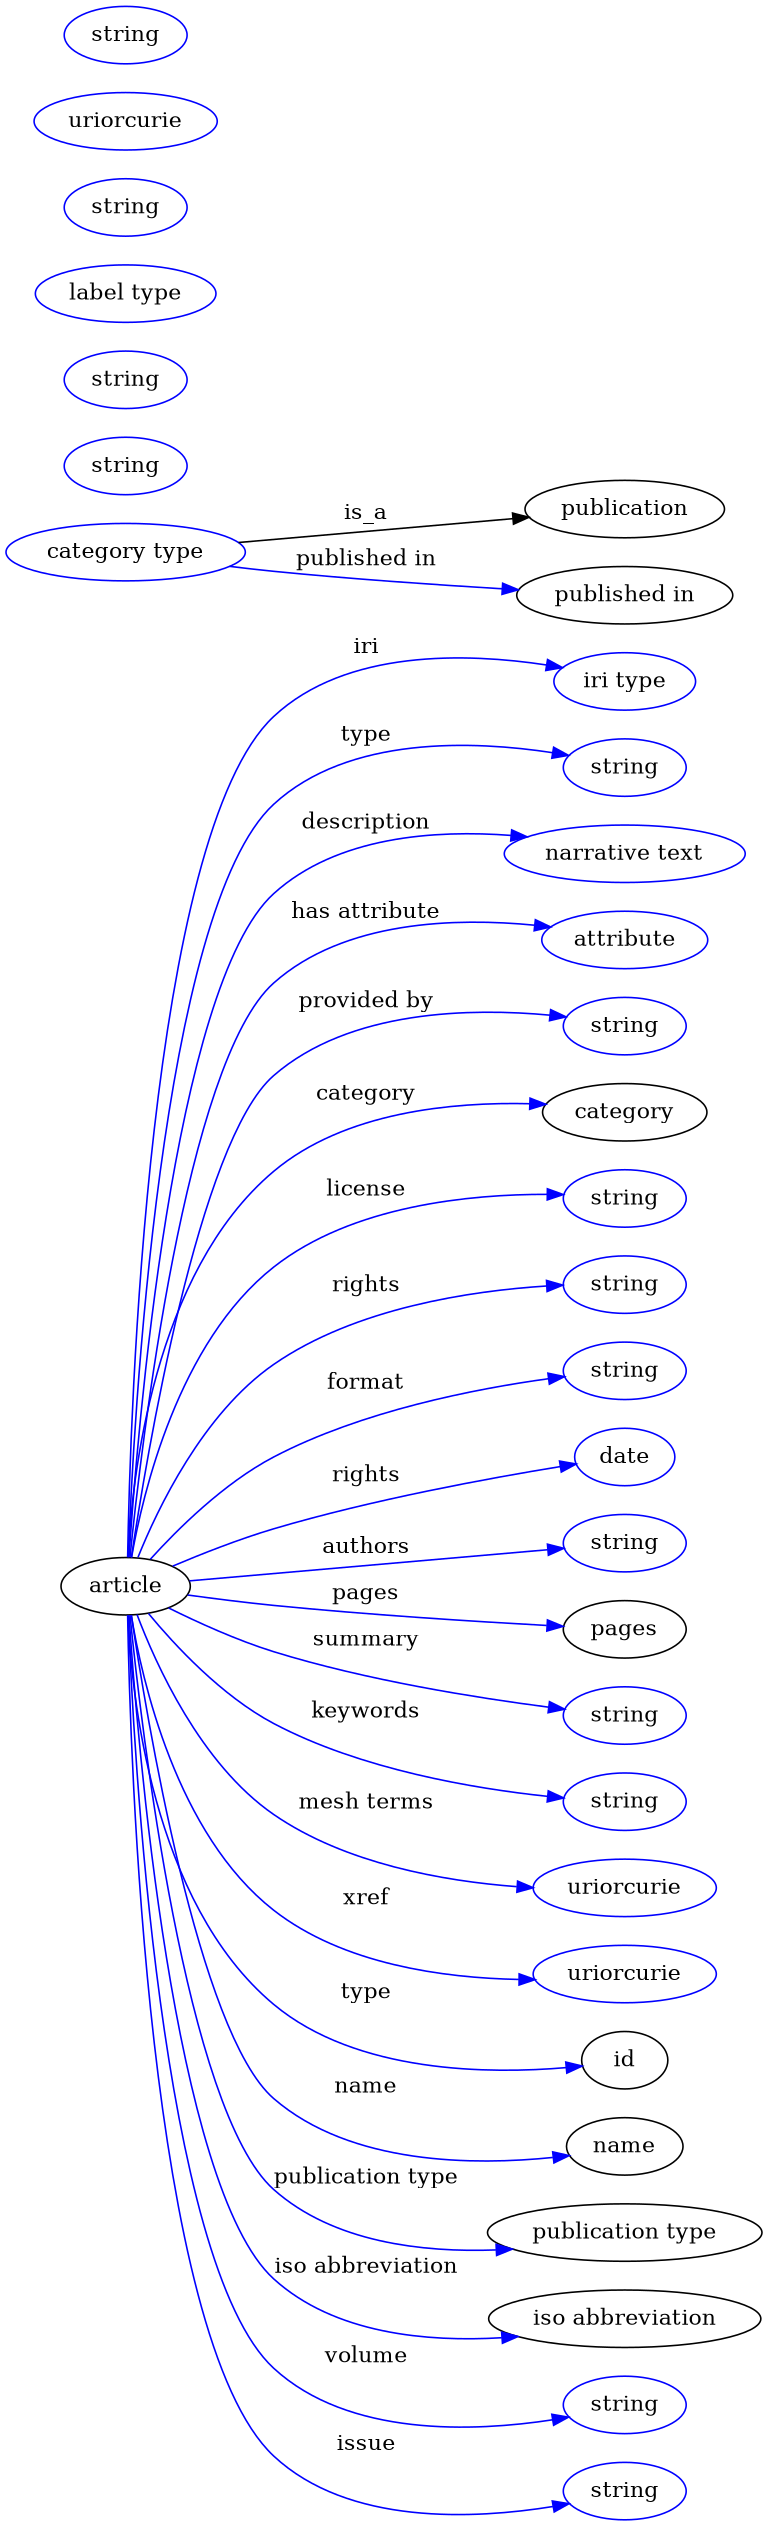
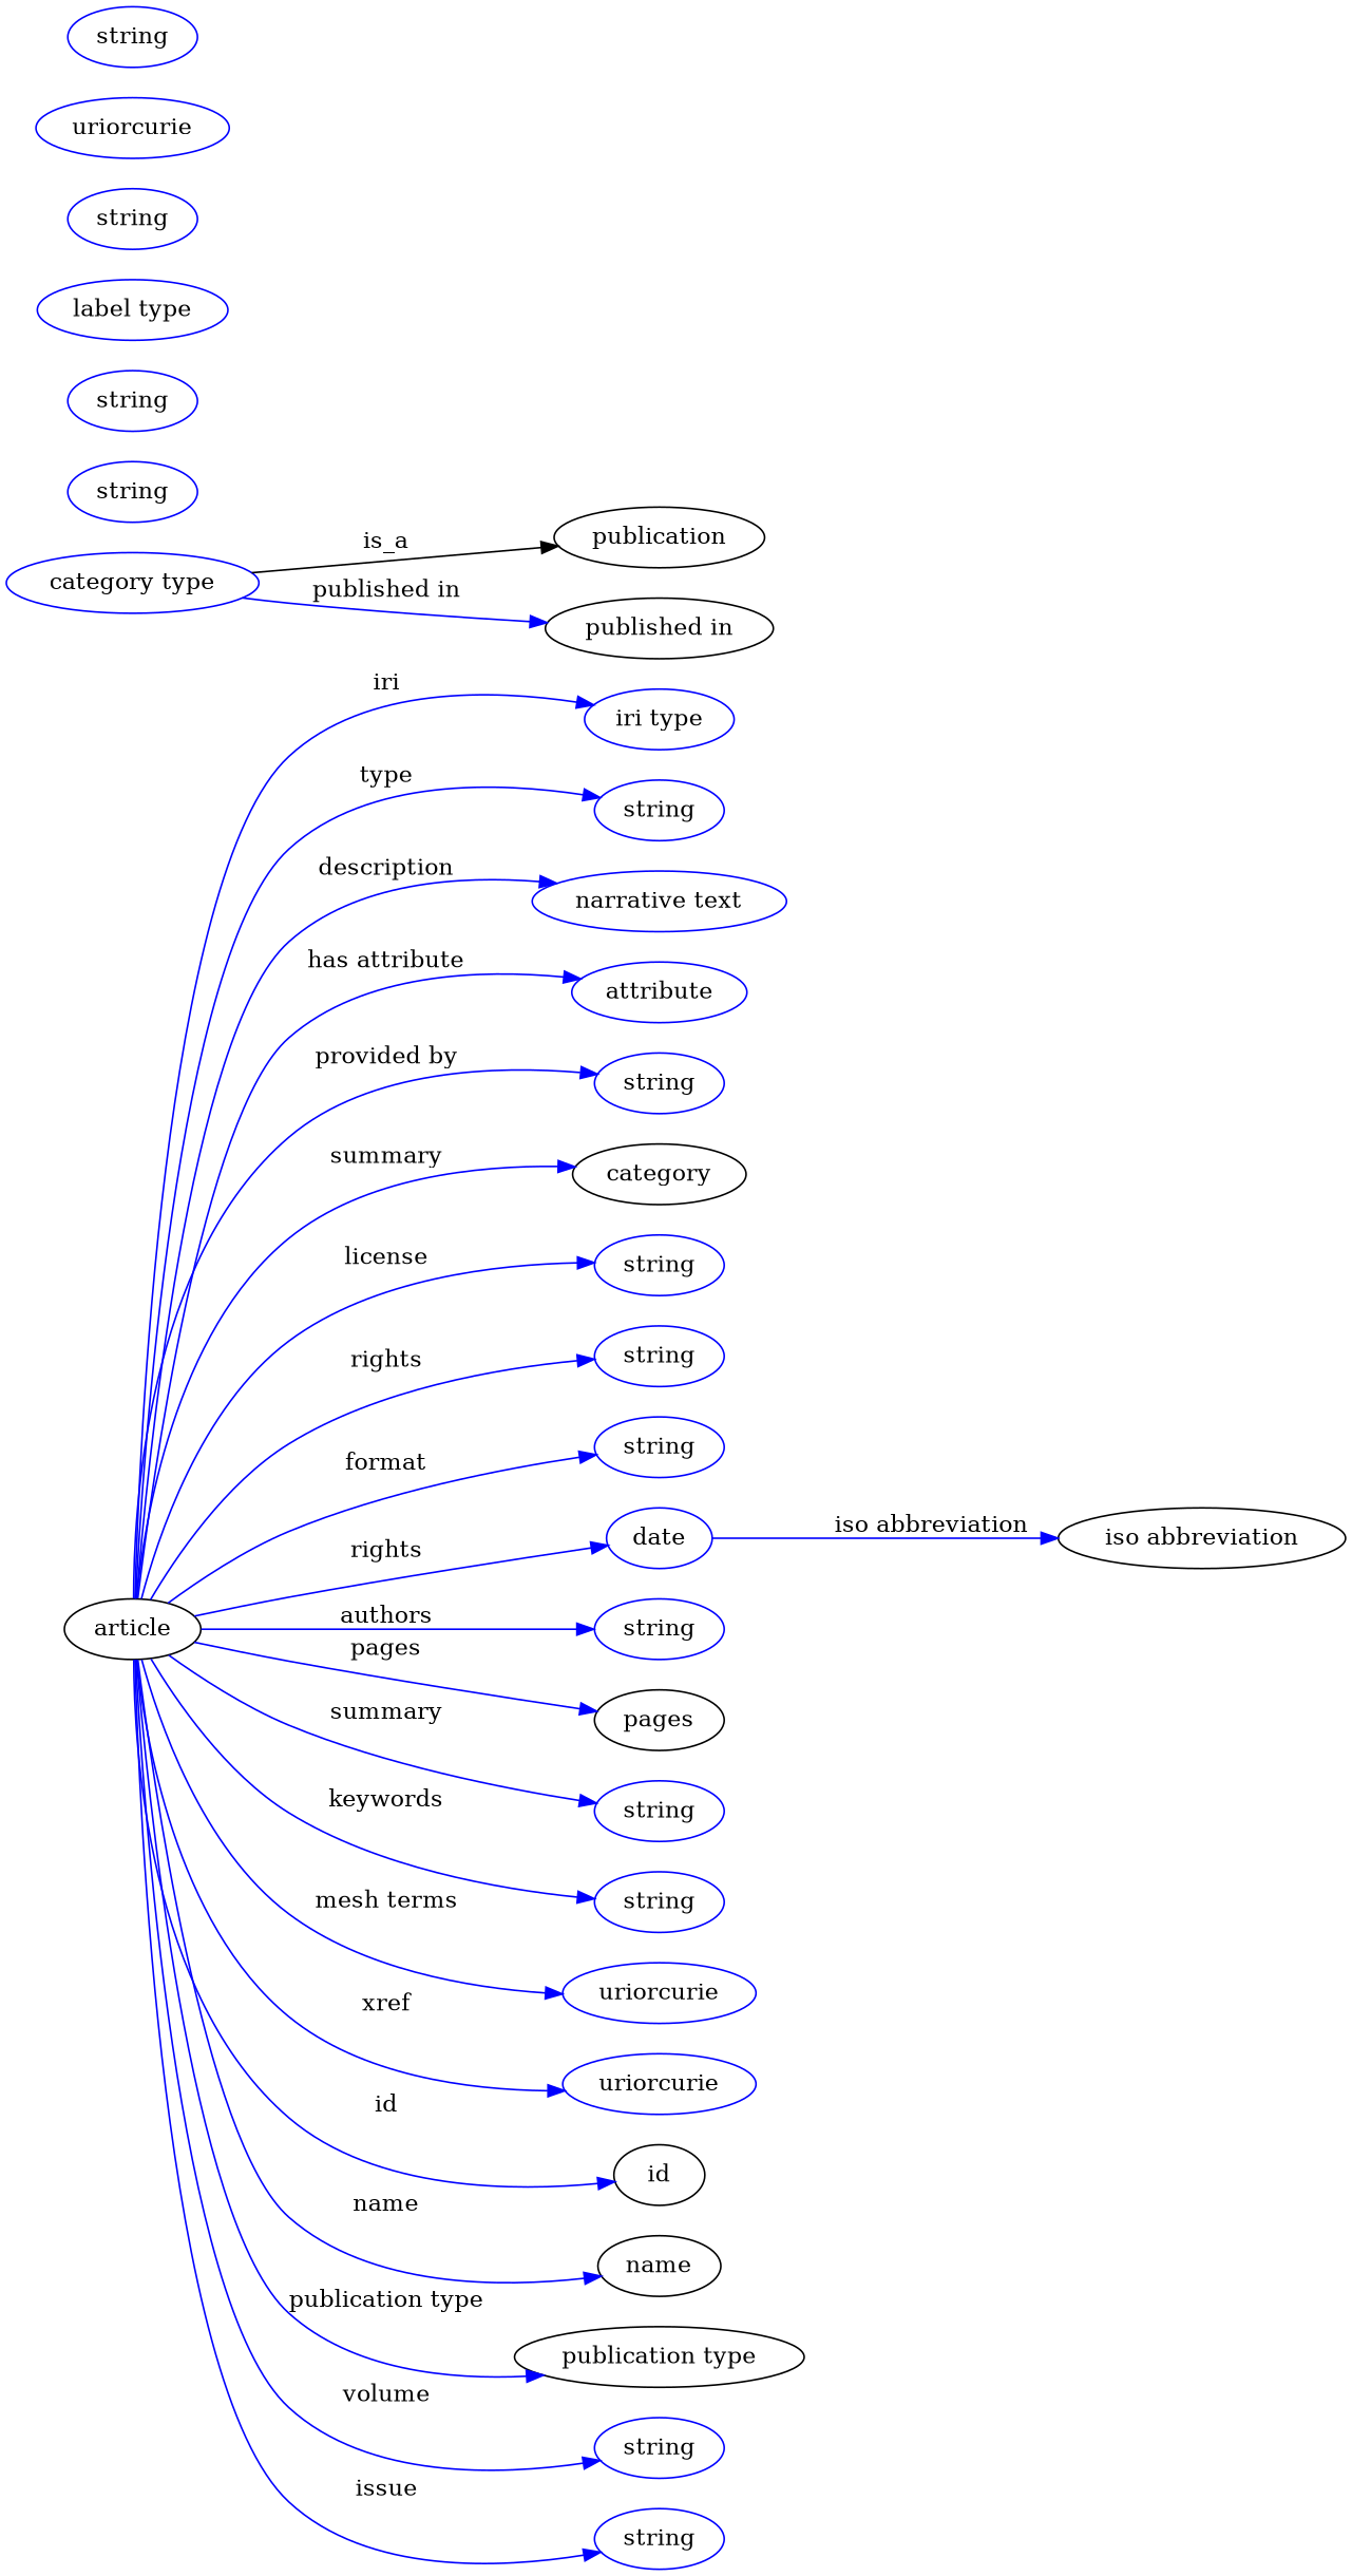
  digraph {
    rankdir=LR
    node [color=blue]
    edge [color=blue style=solid]
    n1 [height=0.5 label=article width=1.1193 color=""]
    n2 [height=0.5 label="iri type" width=1.2277]
    n3 [height=0.5 label=string width=1.0652]
    n4 [height=0.5 label="narrative text" width=2.0943]
    n5 [height=0.5 label=attribute width=1.4443]
    n6 [height=0.5 label=string width=1.0652]
    category [height=0.5 width=1.4263 color=""]
    n8 [height=0.5 label=string width=1.0652]
    n9 [height=0.5 label=string width=1.0652]
    n10 [height=0.5 label=string width=1.0652]
    n11 [height=0.5 label=date width=0.86659]
    n12 [height=0.5 label=string width=1.0652]
    pages [height=0.5 width=1.0652 color=""]
    n14 [height=0.5 label=string width=1.0652]
    n15 [height=0.5 label=string width=1.0652]
    n16 [height=0.5 label=uriorcurie width=1.5887]
    n17 [height=0.5 label=uriorcurie width=1.5887]
    id [height=0.5 width=0.75 color=""]
    name [height=0.5 width=1.011 color=""]
    "publication type" [height=0.5 width=2.3831 color=""]
    "iso abbreviation" [height=0.5 width=2.3651 color=""]
    n22 [height=0.5 label=string width=1.0652]
    n23 [height=0.5 label=string width=1.0652]
    publication [height=0.5 width=1.7332 color=""]
    "published in" [height=0.5 width=1.8776 color=""]
    n26 [height=0.5 label="category type" width=2.0762]
    n27 [height=0.5 label=string width=1.0652]
    n28 [height=0.5 label=string width=1.0652]
    n29 [height=0.5 label="label type" width=1.5707]
    n30 [height=0.5 label=string width=1.0652]
    n31 [height=0.5 label=uriorcurie width=1.5887]
    n32 [height=0.5 label=string width=1.0652]
    n1 -> n2 [label=iri]
    n1 -> n3 [label=type]
    n1 -> n4 [label=description]
    n1 -> n5 [label="has attribute"]
    n1 -> n6 [label="provided by"]
-   n1 -> category [label=category]
+   n1 -> category [label=summary]
    n1 -> n8 [label=license]
    n1 -> n9 [label=rights]
    n1 -> n10 [label=format]
    n1 -> n11 [label=rights]
    n1 -> n12 [label=authors]
    n1 -> pages [label=pages]
    n1 -> n14 [label=summary]
    n1 -> n15 [label=keywords]
    n1 -> n16 [label="mesh terms"]
    n1 -> n17 [label=xref]
-   n1 -> id [label=type]
+   n1 -> id [label=id]
    n1 -> name [label=name]
    n1 -> "publication type" [label="publication type"]
-   n1 -> "iso abbreviation" [label="iso abbreviation"]
+   n11 -> "iso abbreviation" [label="iso abbreviation"]
    n1 -> n22 [label=volume]
    n1 -> n23 [label=issue]
    n26 -> publication [label=is_a color="" style=""]
    n26 -> "published in" [label="published in"]
  }
